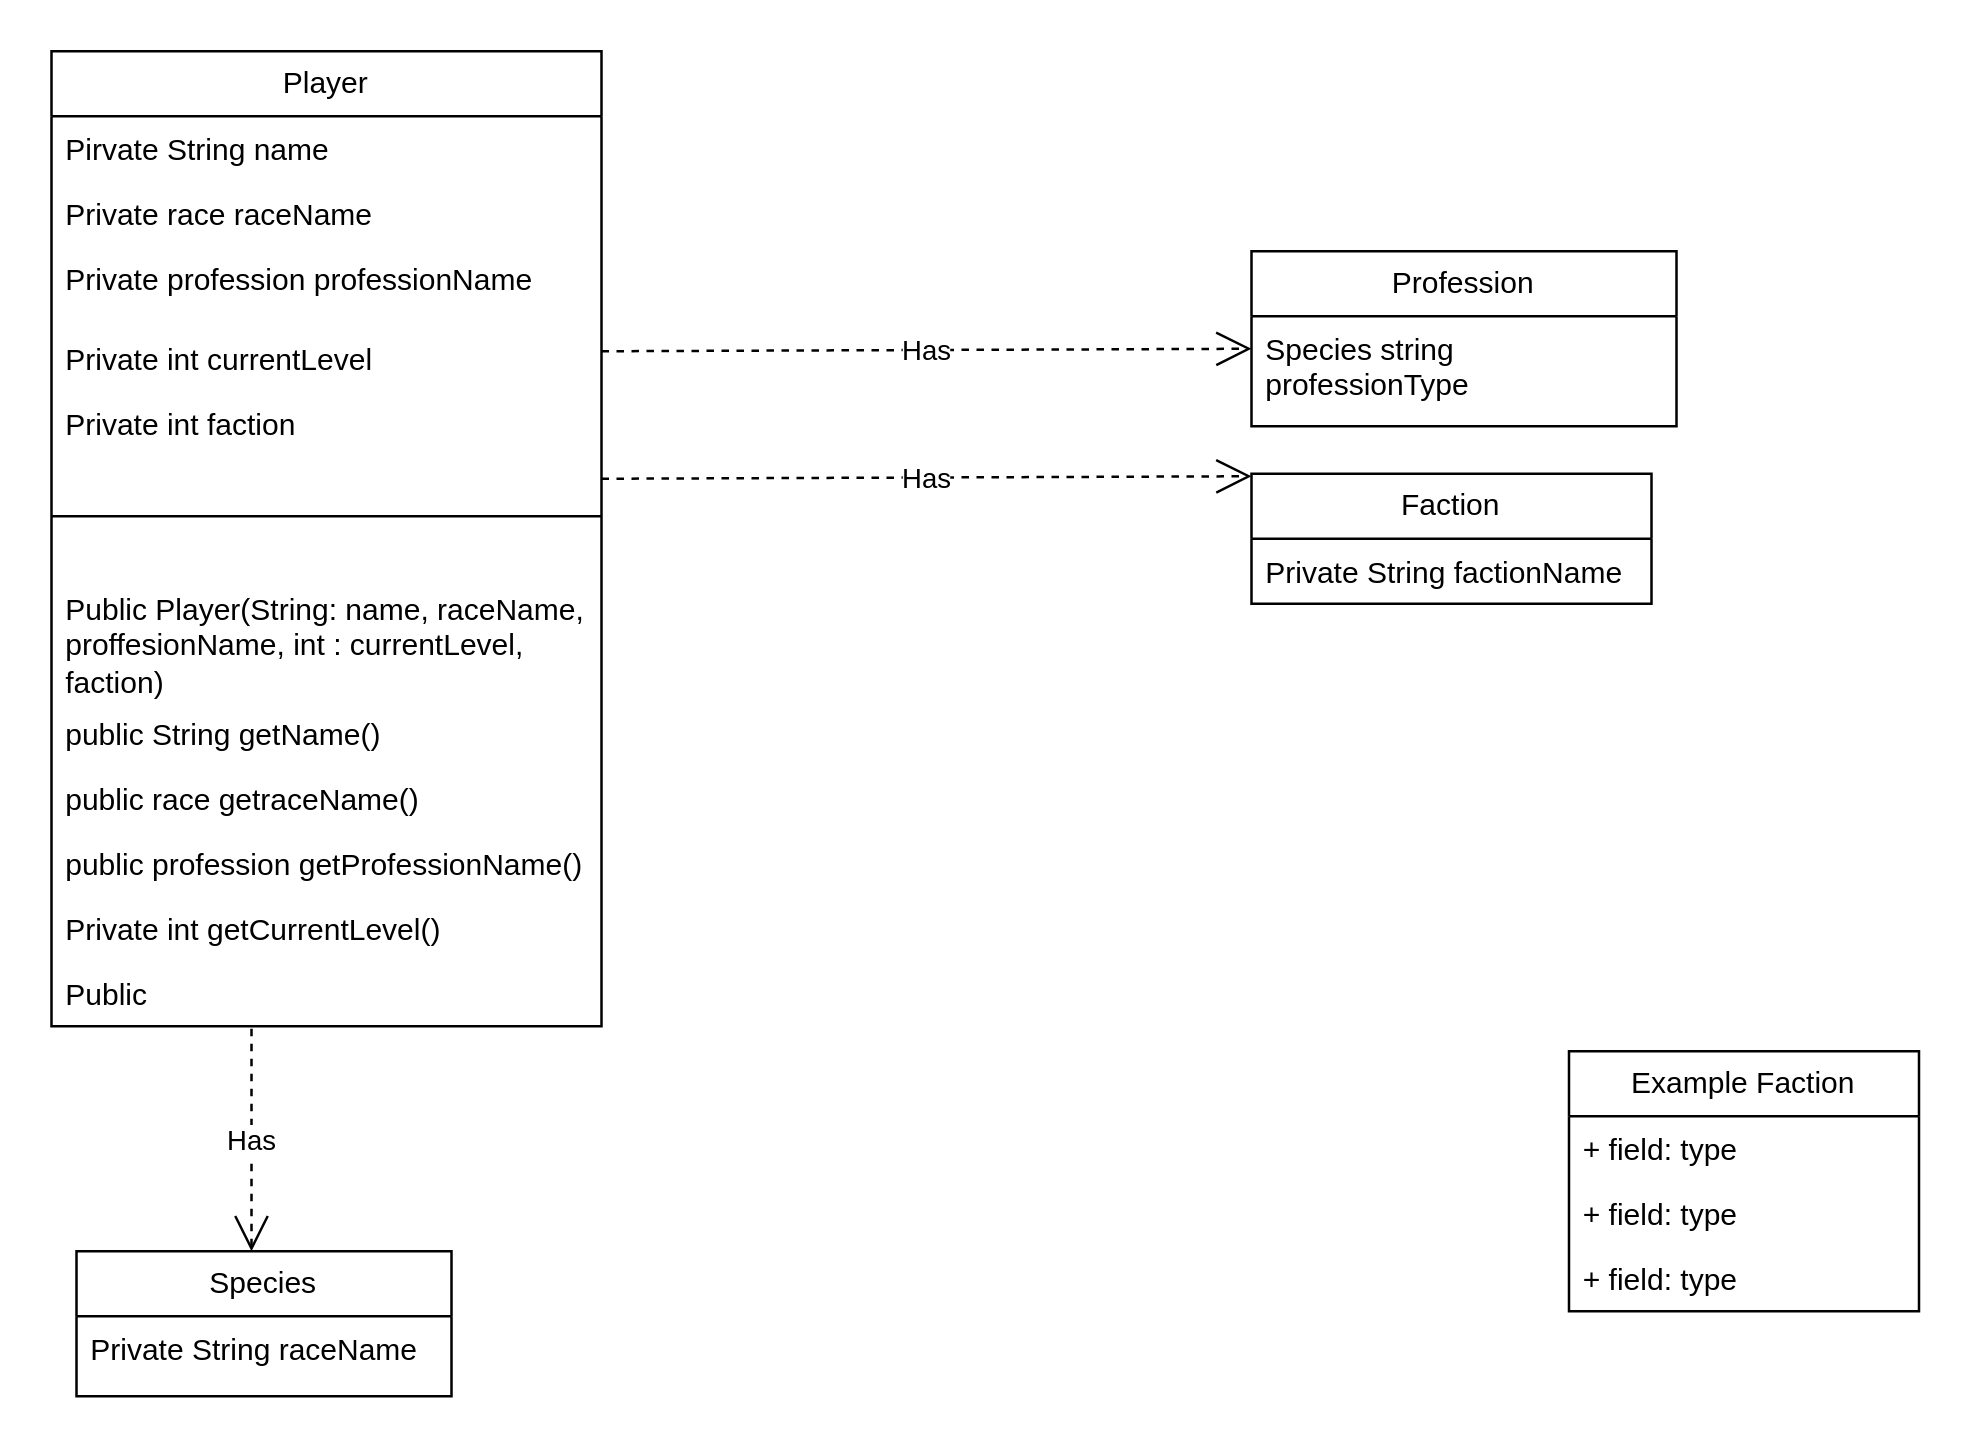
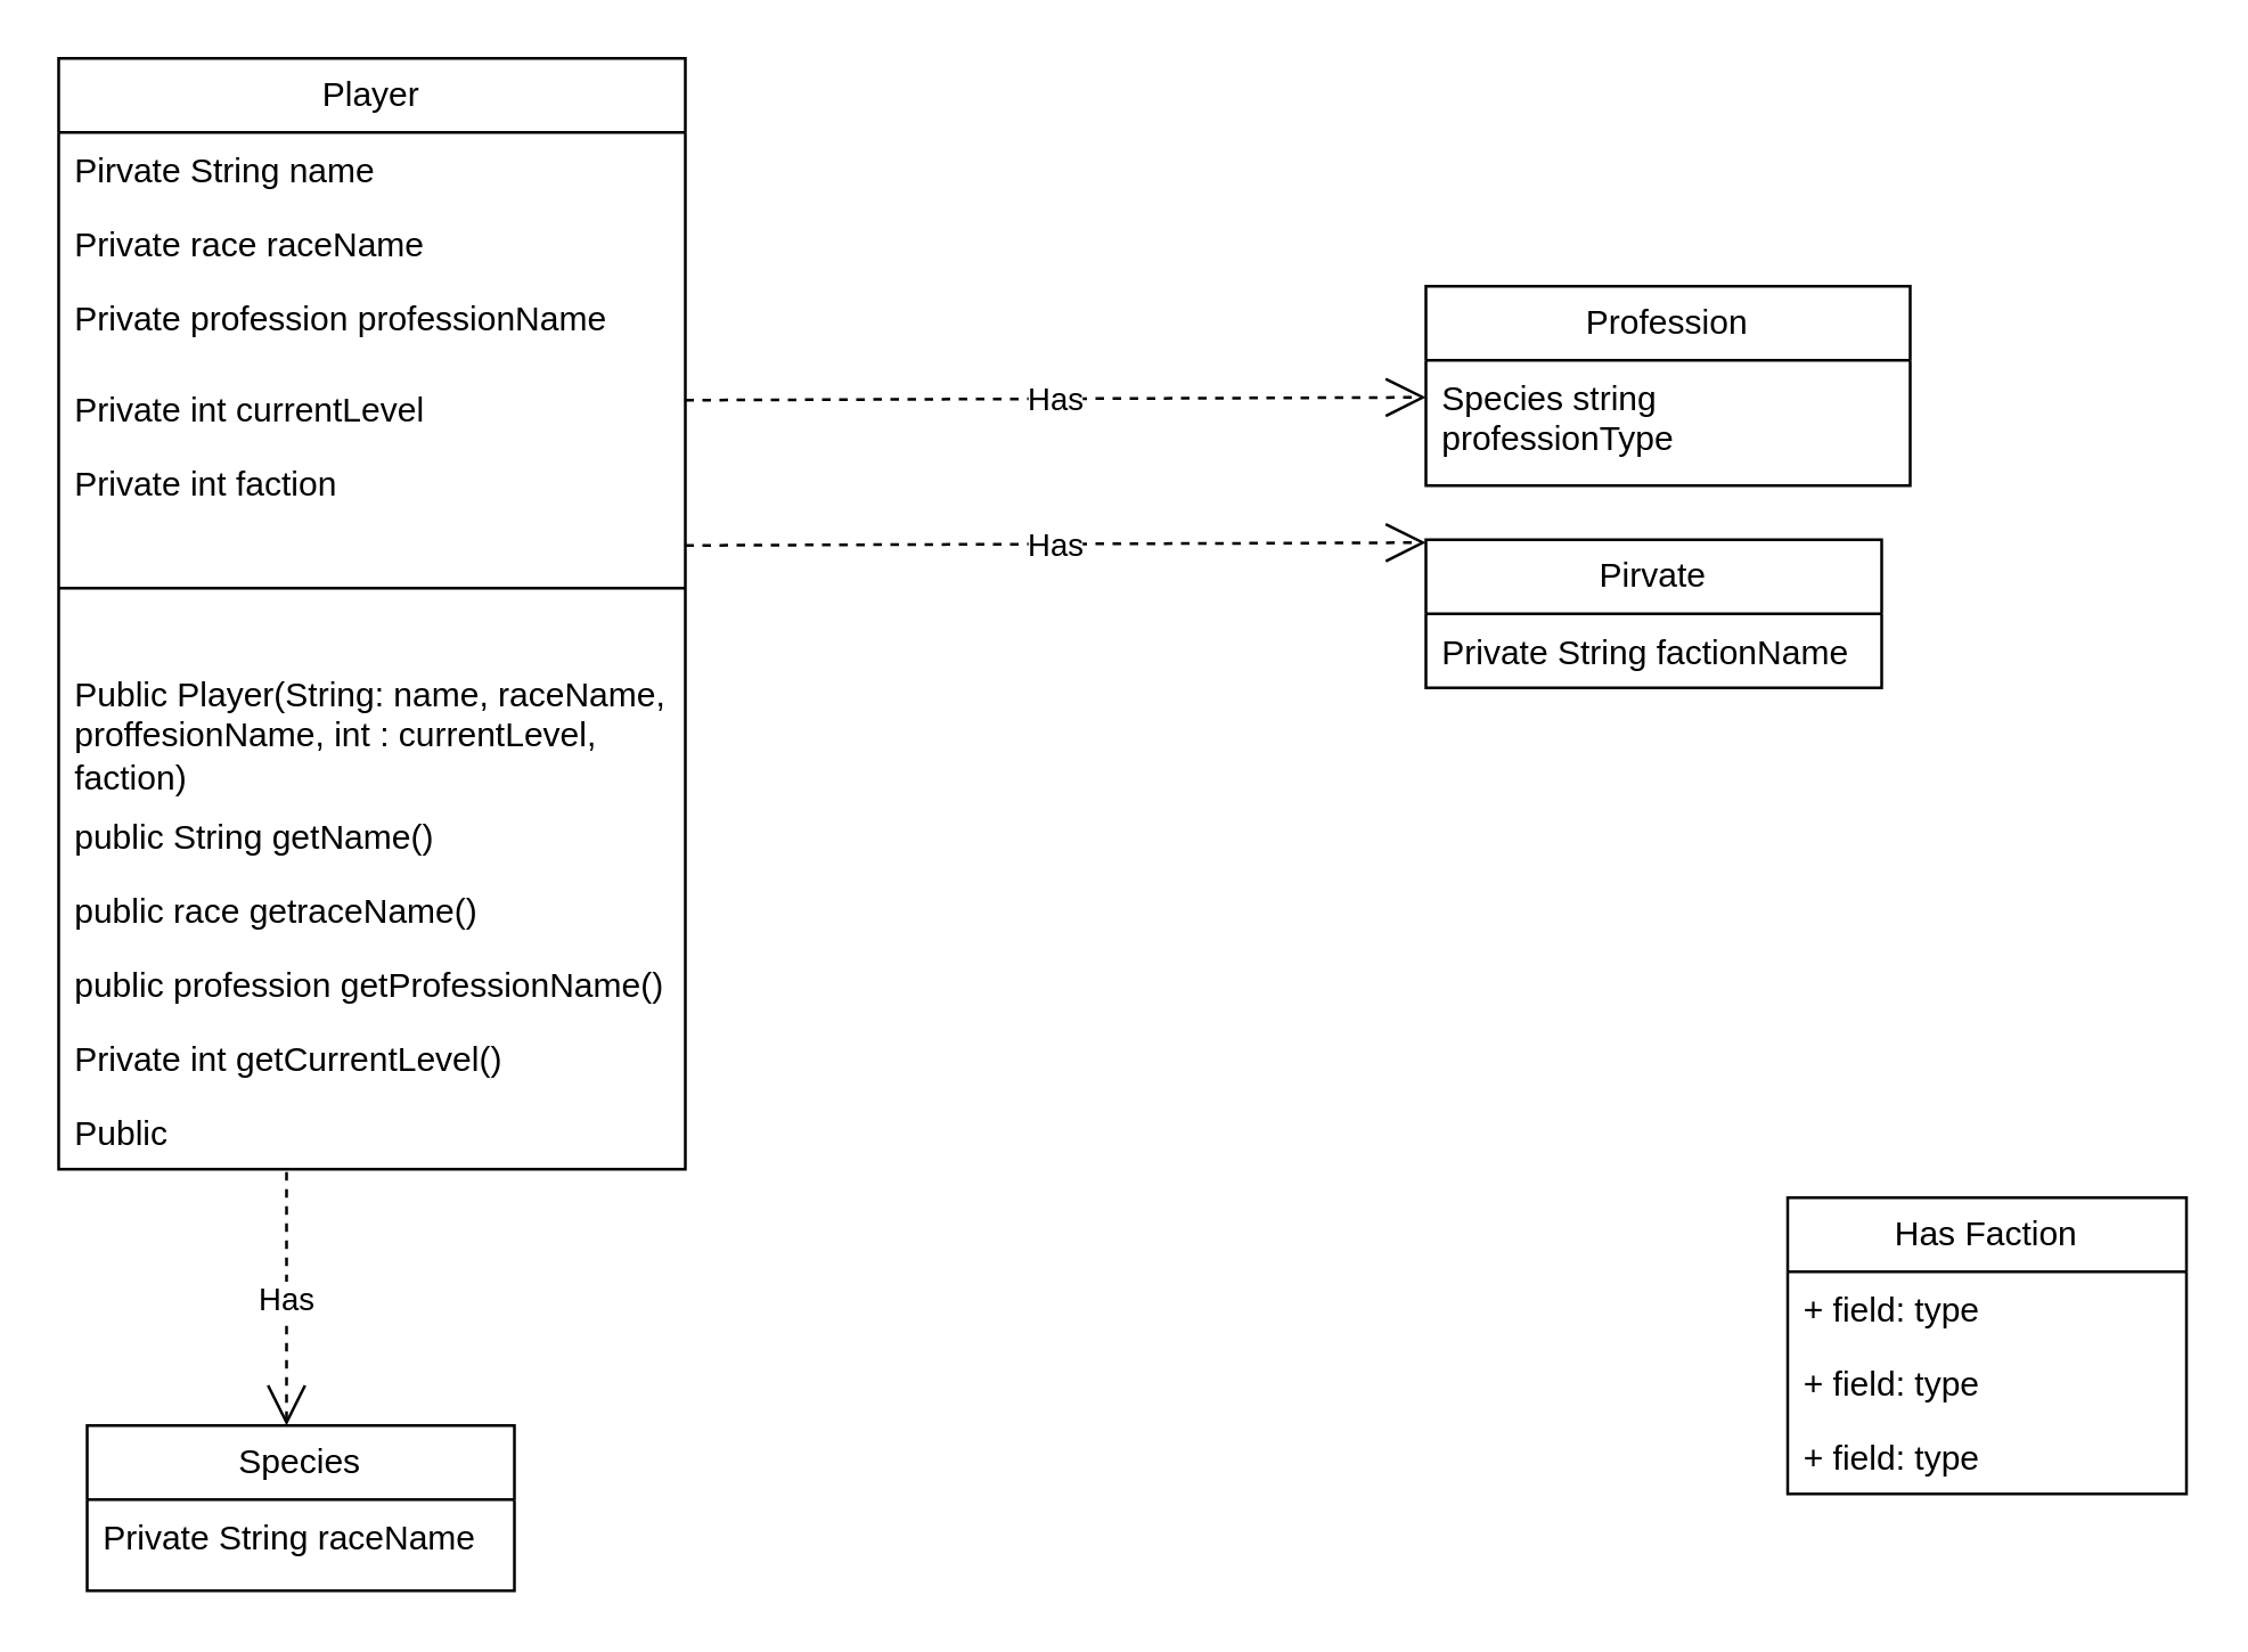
  <mxCell id="0" />
  <mxCell id="1" parent="0" />
  <mxCell id="2" value="Player" style="swimlane;fontStyle=0;childLayout=stackLayout;horizontal=1;startSize=26;fillColor=none;horizontalStack=0;resizeParent=1;resizeParentMax=0;resizeLast=0;collapsible=1;marginBottom=0;whiteSpace=wrap;html=1;" parent="1" vertex="1"><mxGeometry x="20" y="20" width="220" height="390" as="geometry" /></mxCell>
  <mxCell id="3" value="Pirvate String name" style="text;strokeColor=none;fillColor=none;align=left;verticalAlign=top;spacingLeft=4;spacingRight=4;overflow=hidden;rotatable=0;points=[[0,0.5],[1,0.5]];portConstraint=eastwest;whiteSpace=wrap;html=1;" parent="2" vertex="1"><mxGeometry y="26" width="220" height="26" as="geometry" /></mxCell>
  <mxCell id="4" value="Private race raceName" style="text;strokeColor=none;fillColor=none;align=left;verticalAlign=top;spacingLeft=4;spacingRight=4;overflow=hidden;rotatable=0;points=[[0,0.5],[1,0.5]];portConstraint=eastwest;whiteSpace=wrap;html=1;" parent="2" vertex="1"><mxGeometry y="52" width="220" height="26" as="geometry" /></mxCell>
  <mxCell id="5" value="Private profession professionName&lt;div&gt;&lt;br&gt;&lt;/div&gt;" style="text;strokeColor=none;fillColor=none;align=left;verticalAlign=top;spacingLeft=4;spacingRight=4;overflow=hidden;rotatable=0;points=[[0,0.5],[1,0.5]];portConstraint=eastwest;whiteSpace=wrap;html=1;" parent="2" vertex="1"><mxGeometry y="78" width="220" height="32" as="geometry" /></mxCell>
  <mxCell id="6" value="Private int currentLevel" style="text;strokeColor=none;fillColor=none;align=left;verticalAlign=top;spacingLeft=4;spacingRight=4;overflow=hidden;rotatable=0;points=[[0,0.5],[1,0.5]];portConstraint=eastwest;whiteSpace=wrap;html=1;" parent="2" vertex="1"><mxGeometry y="110" width="220" height="26" as="geometry" /></mxCell>
  <mxCell id="7" value="Private int faction" style="text;strokeColor=none;fillColor=none;align=left;verticalAlign=top;spacingLeft=4;spacingRight=4;overflow=hidden;rotatable=0;points=[[0,0.5],[1,0.5]];portConstraint=eastwest;whiteSpace=wrap;html=1;" parent="2" vertex="1"><mxGeometry y="136" width="220" height="26" as="geometry" /></mxCell>
  <mxCell id="8" value="" style="line;strokeWidth=1;fillColor=none;align=left;verticalAlign=middle;spacingTop=-1;spacingLeft=3;spacingRight=3;rotatable=0;labelPosition=right;points=[];portConstraint=eastwest;strokeColor=inherit;" parent="2" vertex="1"><mxGeometry y="162" width="220" height="48" as="geometry" /></mxCell>
  <mxCell id="9" value="Public Player(String: name, raceName, proffesionName, int : currentLevel, faction)" style="text;strokeColor=none;fillColor=none;align=left;verticalAlign=top;spacingLeft=4;spacingRight=4;overflow=hidden;rotatable=0;points=[[0,0.5],[1,0.5]];portConstraint=eastwest;whiteSpace=wrap;html=1;" parent="2" vertex="1"><mxGeometry y="210" width="220" height="50" as="geometry" /></mxCell>
  <mxCell id="10" value="public String getName()&lt;span style=&quot;background-color: initial;&quot;&gt;&amp;nbsp;&lt;/span&gt;" style="text;strokeColor=none;fillColor=none;align=left;verticalAlign=top;spacingLeft=4;spacingRight=4;overflow=hidden;rotatable=0;points=[[0,0.5],[1,0.5]];portConstraint=eastwest;whiteSpace=wrap;html=1;" parent="2" vertex="1"><mxGeometry y="260" width="220" height="26" as="geometry" /></mxCell>
  <mxCell id="11" value="public race getraceName()&lt;div&gt;&lt;br&gt;&lt;/div&gt;" style="text;strokeColor=none;fillColor=none;align=left;verticalAlign=top;spacingLeft=4;spacingRight=4;overflow=hidden;rotatable=0;points=[[0,0.5],[1,0.5]];portConstraint=eastwest;whiteSpace=wrap;html=1;" parent="2" vertex="1"><mxGeometry y="286" width="220" height="26" as="geometry" /></mxCell>
  <mxCell id="12" value="public profession getProfessionName()&lt;div&gt;&lt;br&gt;&lt;/div&gt;" style="text;strokeColor=none;fillColor=none;align=left;verticalAlign=top;spacingLeft=4;spacingRight=4;overflow=hidden;rotatable=0;points=[[0,0.5],[1,0.5]];portConstraint=eastwest;whiteSpace=wrap;html=1;" parent="2" vertex="1"><mxGeometry y="312" width="220" height="26" as="geometry" /></mxCell>
  <mxCell id="13" value="Private int getCurrentLevel()" style="text;strokeColor=none;fillColor=none;align=left;verticalAlign=top;spacingLeft=4;spacingRight=4;overflow=hidden;rotatable=0;points=[[0,0.5],[1,0.5]];portConstraint=eastwest;whiteSpace=wrap;html=1;" parent="2" vertex="1"><mxGeometry y="338" width="220" height="26" as="geometry" /></mxCell>
  <mxCell id="14" value="Public&amp;nbsp;" style="text;strokeColor=none;fillColor=none;align=left;verticalAlign=top;spacingLeft=4;spacingRight=4;overflow=hidden;rotatable=0;points=[[0,0.5],[1,0.5]];portConstraint=eastwest;whiteSpace=wrap;html=1;" parent="2" vertex="1"><mxGeometry y="364" width="220" height="26" as="geometry" /></mxCell>
- <mxCell id="15" value="Faction" style="swimlane;fontStyle=0;childLayout=stackLayout;horizontal=1;startSize=26;fillColor=none;horizontalStack=0;resizeParent=1;resizeParentMax=0;resizeLast=0;collapsible=1;marginBottom=0;whiteSpace=wrap;html=1;" parent="1" vertex="1"><mxGeometry x="500" y="189" width="160" height="52" as="geometry" /></mxCell>
+ <mxCell id="15" value="Pirvate" style="swimlane;fontStyle=0;childLayout=stackLayout;horizontal=1;startSize=26;fillColor=none;horizontalStack=0;resizeParent=1;resizeParentMax=0;resizeLast=0;collapsible=1;marginBottom=0;whiteSpace=wrap;html=1;" parent="1" vertex="1"><mxGeometry x="500" y="189" width="160" height="52" as="geometry" /></mxCell>
  <mxCell id="16" value="Private String factionName" style="text;strokeColor=none;fillColor=none;align=left;verticalAlign=top;spacingLeft=4;spacingRight=4;overflow=hidden;rotatable=0;points=[[0,0.5],[1,0.5]];portConstraint=eastwest;whiteSpace=wrap;html=1;" parent="15" vertex="1"><mxGeometry y="26" width="160" height="26" as="geometry" /></mxCell>
  <mxCell id="17" value="Species" style="swimlane;fontStyle=0;childLayout=stackLayout;horizontal=1;startSize=26;fillColor=none;horizontalStack=0;resizeParent=1;resizeParentMax=0;resizeLast=0;collapsible=1;marginBottom=0;whiteSpace=wrap;html=1;" parent="1" vertex="1"><mxGeometry x="30" y="500" width="150" height="58" as="geometry" /></mxCell>
  <mxCell id="18" value="Private String raceName" style="text;strokeColor=none;fillColor=none;align=left;verticalAlign=top;spacingLeft=4;spacingRight=4;overflow=hidden;rotatable=0;points=[[0,0.5],[1,0.5]];portConstraint=eastwest;whiteSpace=wrap;html=1;" parent="17" vertex="1"><mxGeometry y="26" width="150" height="32" as="geometry" /></mxCell>
  <mxCell id="19" value="Has" style="endArrow=open;endSize=12;dashed=1;html=1;rounded=0;entryX=0;entryY=0.5;entryDx=0;entryDy=0;" parent="1" edge="1"><mxGeometry width="160" relative="1" as="geometry"><mxPoint x="240" y="140" as="sourcePoint" /><mxPoint x="500" y="139" as="targetPoint" /></mxGeometry></mxCell>
  <mxCell id="20" value="Has" style="endArrow=open;endSize=12;dashed=1;html=1;rounded=0;" parent="1" edge="1"><mxGeometry width="160" relative="1" as="geometry"><mxPoint x="100" y="411" as="sourcePoint" /><mxPoint x="100" y="500" as="targetPoint" /></mxGeometry></mxCell>
  <mxCell id="21" value="Has" style="endArrow=open;endSize=12;dashed=1;html=1;rounded=0;entryX=0;entryY=0.5;entryDx=0;entryDy=0;" parent="1" edge="1"><mxGeometry width="160" relative="1" as="geometry"><mxPoint x="240" y="191" as="sourcePoint" /><mxPoint x="500" y="190" as="targetPoint" /></mxGeometry></mxCell>
  <mxCell id="22" value="Profession" style="swimlane;fontStyle=0;childLayout=stackLayout;horizontal=1;startSize=26;fillColor=none;horizontalStack=0;resizeParent=1;resizeParentMax=0;resizeLast=0;collapsible=1;marginBottom=0;whiteSpace=wrap;html=1;" parent="1" vertex="1"><mxGeometry x="500" y="100" width="170" height="70" as="geometry" /></mxCell>
  <mxCell id="23" value="Species string professionType" style="text;strokeColor=none;fillColor=none;align=left;verticalAlign=top;spacingLeft=4;spacingRight=4;overflow=hidden;rotatable=0;points=[[0,0.5],[1,0.5]];portConstraint=eastwest;whiteSpace=wrap;html=1;" parent="22" vertex="1"><mxGeometry y="26" width="170" height="44" as="geometry" /></mxCell>
- <mxCell id="24" value="Example Faction" style="swimlane;fontStyle=0;childLayout=stackLayout;horizontal=1;startSize=26;fillColor=none;horizontalStack=0;resizeParent=1;resizeParentMax=0;resizeLast=0;collapsible=1;marginBottom=0;whiteSpace=wrap;html=1;" vertex="1" parent="1"><mxGeometry x="627" y="420" width="140" height="104" as="geometry" /></mxCell>
+ <mxCell id="24" value="Has Faction" style="swimlane;fontStyle=0;childLayout=stackLayout;horizontal=1;startSize=26;fillColor=none;horizontalStack=0;resizeParent=1;resizeParentMax=0;resizeLast=0;collapsible=1;marginBottom=0;whiteSpace=wrap;html=1;" vertex="1" parent="1"><mxGeometry x="627" y="420" width="140" height="104" as="geometry" /></mxCell>
  <mxCell id="25" value="+ field: type" style="text;strokeColor=none;fillColor=none;align=left;verticalAlign=top;spacingLeft=4;spacingRight=4;overflow=hidden;rotatable=0;points=[[0,0.5],[1,0.5]];portConstraint=eastwest;whiteSpace=wrap;html=1;" vertex="1" parent="24"><mxGeometry y="26" width="140" height="26" as="geometry" /></mxCell>
  <mxCell id="26" value="+ field: type" style="text;strokeColor=none;fillColor=none;align=left;verticalAlign=top;spacingLeft=4;spacingRight=4;overflow=hidden;rotatable=0;points=[[0,0.5],[1,0.5]];portConstraint=eastwest;whiteSpace=wrap;html=1;" vertex="1" parent="24"><mxGeometry y="52" width="140" height="26" as="geometry" /></mxCell>
  <mxCell id="27" value="+ field: type" style="text;strokeColor=none;fillColor=none;align=left;verticalAlign=top;spacingLeft=4;spacingRight=4;overflow=hidden;rotatable=0;points=[[0,0.5],[1,0.5]];portConstraint=eastwest;whiteSpace=wrap;html=1;" vertex="1" parent="24"><mxGeometry y="78" width="140" height="26" as="geometry" /></mxCell>
